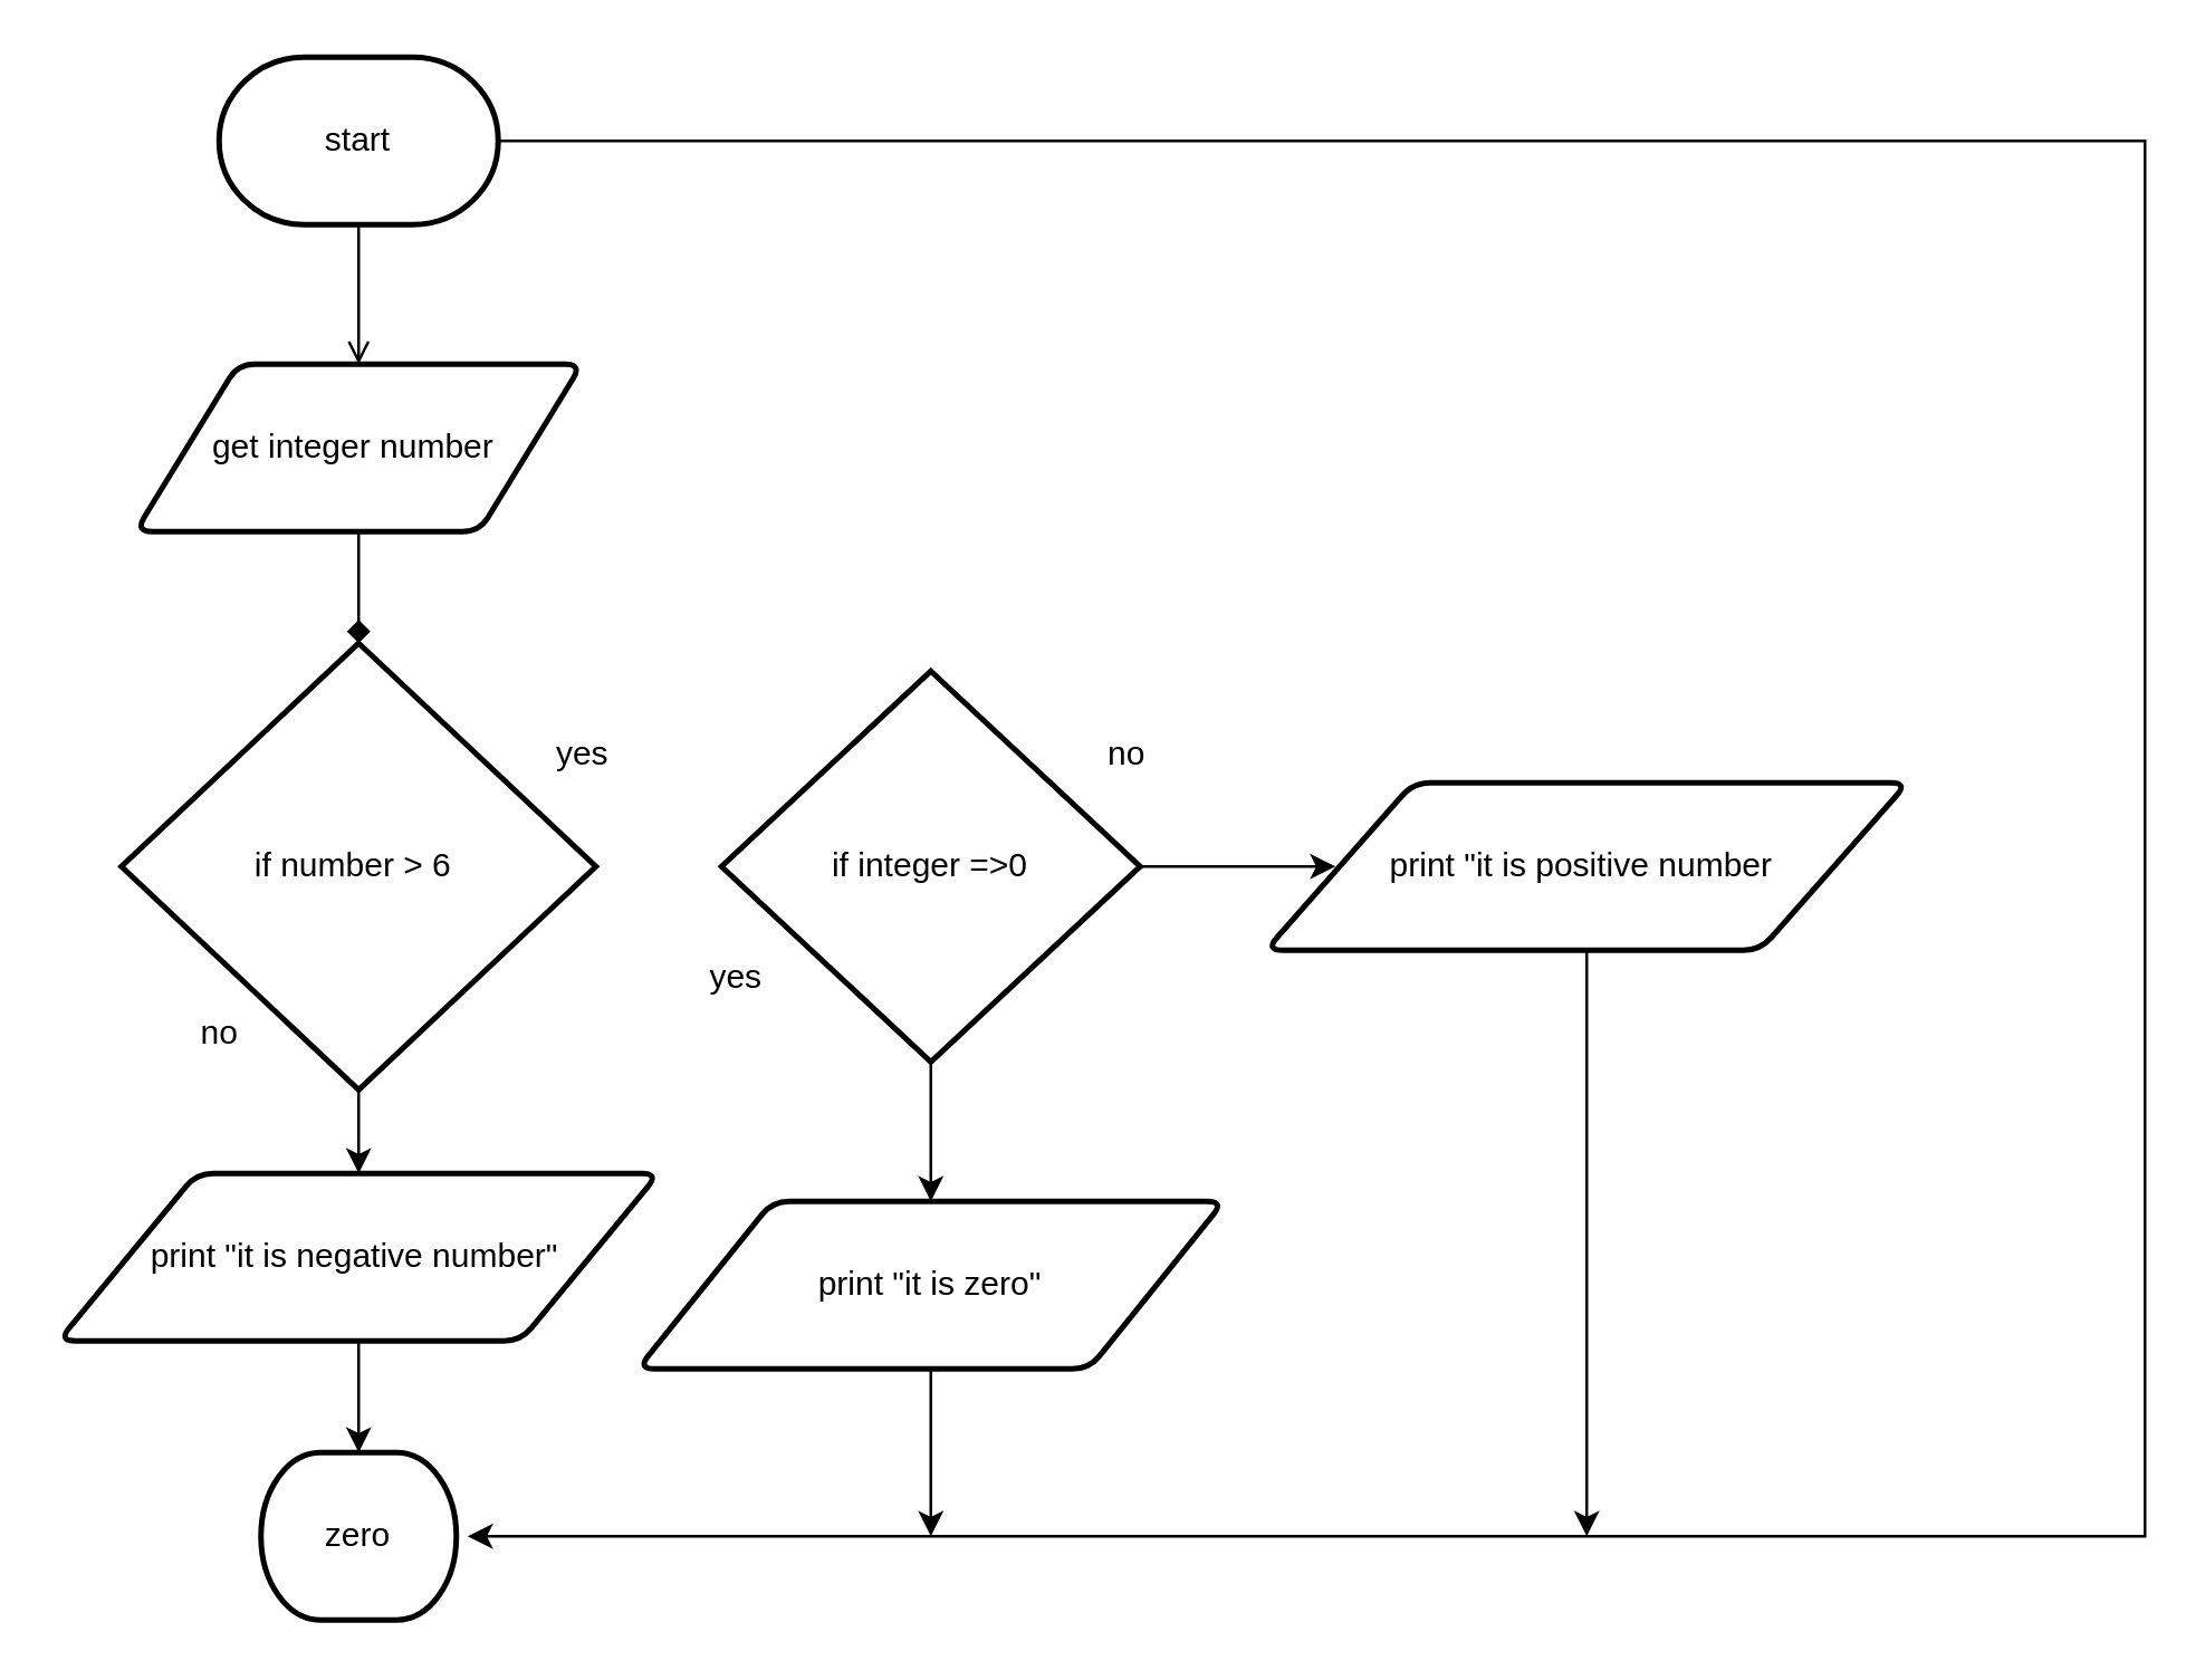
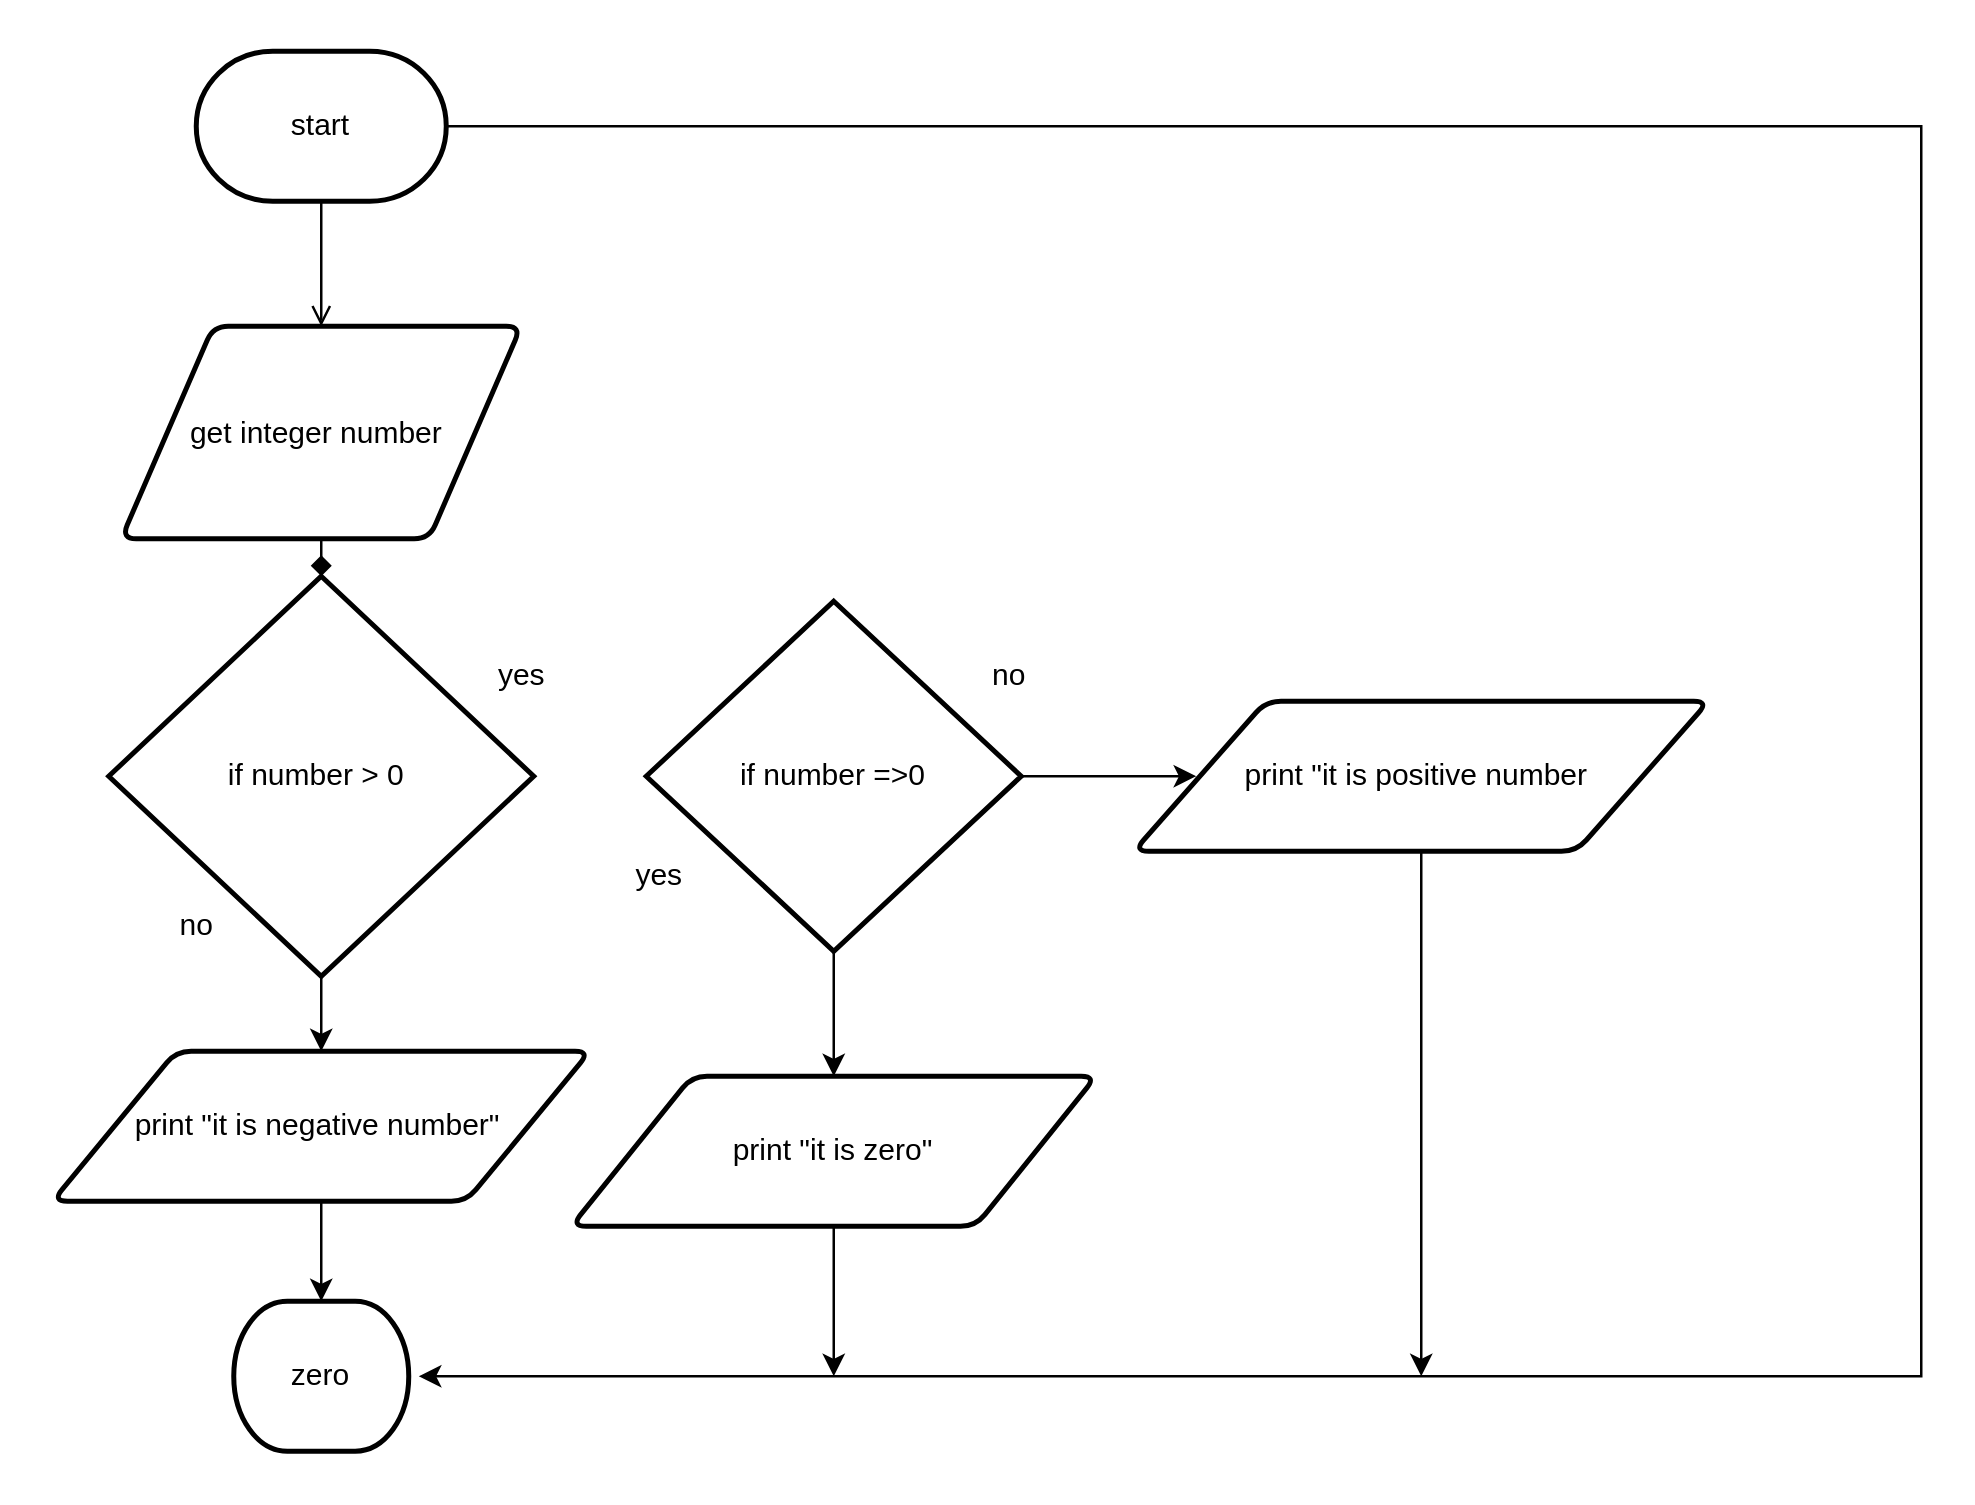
  <mxCell id="0" />
  <mxCell id="1" parent="0" />
  <mxCell id="2" style="edgeStyle=orthogonalEdgeStyle;html=1;entryX=0.5;entryY=0;entryDx=0;entryDy=0;rounded=0;endArrow=open;" edge="1" parent="1" source="4" target="6"><mxGeometry relative="1" as="geometry" /></mxCell>
  <mxCell id="3" style="edgeStyle=orthogonalEdgeStyle;rounded=0;html=1;" edge="1" parent="1" source="4"><mxGeometry relative="1" as="geometry"><mxPoint x="167" y="550" as="targetPoint" /><Array as="points"><mxPoint x="768" y="50" /><mxPoint x="768" y="550" /></Array></mxGeometry></mxCell>
  <mxCell id="4" value="start" style="strokeWidth=2;html=1;shape=mxgraph.flowchart.terminator;whiteSpace=wrap;" vertex="1" parent="1"><mxGeometry x="78" y="20" width="100" height="60" as="geometry" /></mxCell>
  <mxCell id="5" style="edgeStyle=orthogonalEdgeStyle;rounded=0;html=1;endArrow=diamond;" edge="1" parent="1" source="6" target="8"><mxGeometry relative="1" as="geometry" /></mxCell>
- <mxCell id="6" value="get integer number&amp;nbsp;" style="shape=parallelogram;html=1;strokeWidth=2;perimeter=parallelogramPerimeter;whiteSpace=wrap;rounded=1;arcSize=12;size=0.23;" vertex="1" parent="1"><mxGeometry x="48" y="130" width="160" height="60" as="geometry" /></mxCell>
+ <mxCell id="6" value="get integer number&amp;nbsp;" style="shape=parallelogram;html=1;strokeWidth=2;perimeter=parallelogramPerimeter;whiteSpace=wrap;rounded=1;arcSize=12;size=0.23;" vertex="1" parent="1"><mxGeometry x="48" y="130" width="160" height="85" as="geometry" /></mxCell>
  <mxCell id="7" style="edgeStyle=orthogonalEdgeStyle;rounded=0;html=1;" edge="1" parent="1" source="8" target="12"><mxGeometry relative="1" as="geometry" /></mxCell>
- <mxCell id="8" value="if number &amp;gt; 6&amp;nbsp;" style="strokeWidth=2;html=1;shape=mxgraph.flowchart.decision;whiteSpace=wrap;" vertex="1" parent="1"><mxGeometry x="43" y="230" width="170" height="160" as="geometry" /></mxCell>
+ <mxCell id="8" value="if number &amp;gt; 0&amp;nbsp;" style="strokeWidth=2;html=1;shape=mxgraph.flowchart.decision;whiteSpace=wrap;" vertex="1" parent="1"><mxGeometry x="43" y="230" width="170" height="160" as="geometry" /></mxCell>
  <mxCell id="9" value="no" style="text;html=1;align=center;verticalAlign=middle;resizable=0;points=[];autosize=1;strokeColor=none;fillColor=none;" vertex="1" parent="1"><mxGeometry x="63" y="360" width="30" height="20" as="geometry" /></mxCell>
  <mxCell id="10" value="zero" style="strokeWidth=2;html=1;shape=mxgraph.flowchart.terminator;whiteSpace=wrap;" vertex="1" parent="1"><mxGeometry x="93" y="520" width="70" height="60" as="geometry" /></mxCell>
  <mxCell id="11" style="edgeStyle=orthogonalEdgeStyle;rounded=0;html=1;entryX=0.5;entryY=0;entryDx=0;entryDy=0;entryPerimeter=0;" edge="1" parent="1" source="12" target="10"><mxGeometry relative="1" as="geometry" /></mxCell>
  <mxCell id="12" value="print &quot;it is negative number&quot;&amp;nbsp;" style="shape=parallelogram;html=1;strokeWidth=2;perimeter=parallelogramPerimeter;whiteSpace=wrap;rounded=1;arcSize=12;size=0.23;" vertex="1" parent="1"><mxGeometry x="20.5" y="420" width="215" height="60" as="geometry" /></mxCell>
  <mxCell id="13" value="yes" style="text;html=1;align=center;verticalAlign=middle;resizable=0;points=[];autosize=1;strokeColor=none;fillColor=none;" vertex="1" parent="1"><mxGeometry x="193" y="260" width="30" height="20" as="geometry" /></mxCell>
  <mxCell id="14" style="edgeStyle=orthogonalEdgeStyle;rounded=0;html=1;" edge="1" parent="1" source="16" target="19"><mxGeometry relative="1" as="geometry" /></mxCell>
  <mxCell id="15" style="edgeStyle=orthogonalEdgeStyle;rounded=0;html=1;" edge="1" parent="1" source="16"><mxGeometry relative="1" as="geometry"><mxPoint x="478" y="310" as="targetPoint" /></mxGeometry></mxCell>
- <mxCell id="16" value="if integer =&amp;gt;0" style="strokeWidth=2;html=1;shape=mxgraph.flowchart.decision;whiteSpace=wrap;" vertex="1" parent="1"><mxGeometry x="258" y="240" width="150" height="140" as="geometry" /></mxCell>
+ <mxCell id="16" value="if number =&amp;gt;0" style="strokeWidth=2;html=1;shape=mxgraph.flowchart.decision;whiteSpace=wrap;" vertex="1" parent="1"><mxGeometry x="258" y="240" width="150" height="140" as="geometry" /></mxCell>
  <mxCell id="17" value="yes" style="text;html=1;align=center;verticalAlign=middle;resizable=0;points=[];autosize=1;strokeColor=none;fillColor=none;" vertex="1" parent="1"><mxGeometry x="248" y="340" width="30" height="20" as="geometry" /></mxCell>
  <mxCell id="18" style="edgeStyle=orthogonalEdgeStyle;rounded=0;html=1;" edge="1" parent="1" source="19"><mxGeometry relative="1" as="geometry"><mxPoint x="333" y="550" as="targetPoint" /></mxGeometry></mxCell>
  <mxCell id="19" value="print &quot;it is zero&quot;" style="shape=parallelogram;html=1;strokeWidth=2;perimeter=parallelogramPerimeter;whiteSpace=wrap;rounded=1;arcSize=12;size=0.23;" vertex="1" parent="1"><mxGeometry x="228" y="430" width="210" height="60" as="geometry" /></mxCell>
  <mxCell id="20" value="no" style="text;html=1;align=center;verticalAlign=middle;resizable=0;points=[];autosize=1;strokeColor=none;fillColor=none;" vertex="1" parent="1"><mxGeometry x="388" y="260" width="30" height="20" as="geometry" /></mxCell>
  <mxCell id="21" style="edgeStyle=orthogonalEdgeStyle;rounded=0;html=1;" edge="1" parent="1" source="22"><mxGeometry relative="1" as="geometry"><mxPoint x="568" y="550" as="targetPoint" /></mxGeometry></mxCell>
  <mxCell id="22" value="print &quot;it is positive number&amp;nbsp;" style="shape=parallelogram;html=1;strokeWidth=2;perimeter=parallelogramPerimeter;whiteSpace=wrap;rounded=1;arcSize=12;size=0.23;" vertex="1" parent="1"><mxGeometry x="453" y="280" width="230" height="60" as="geometry" /></mxCell>
